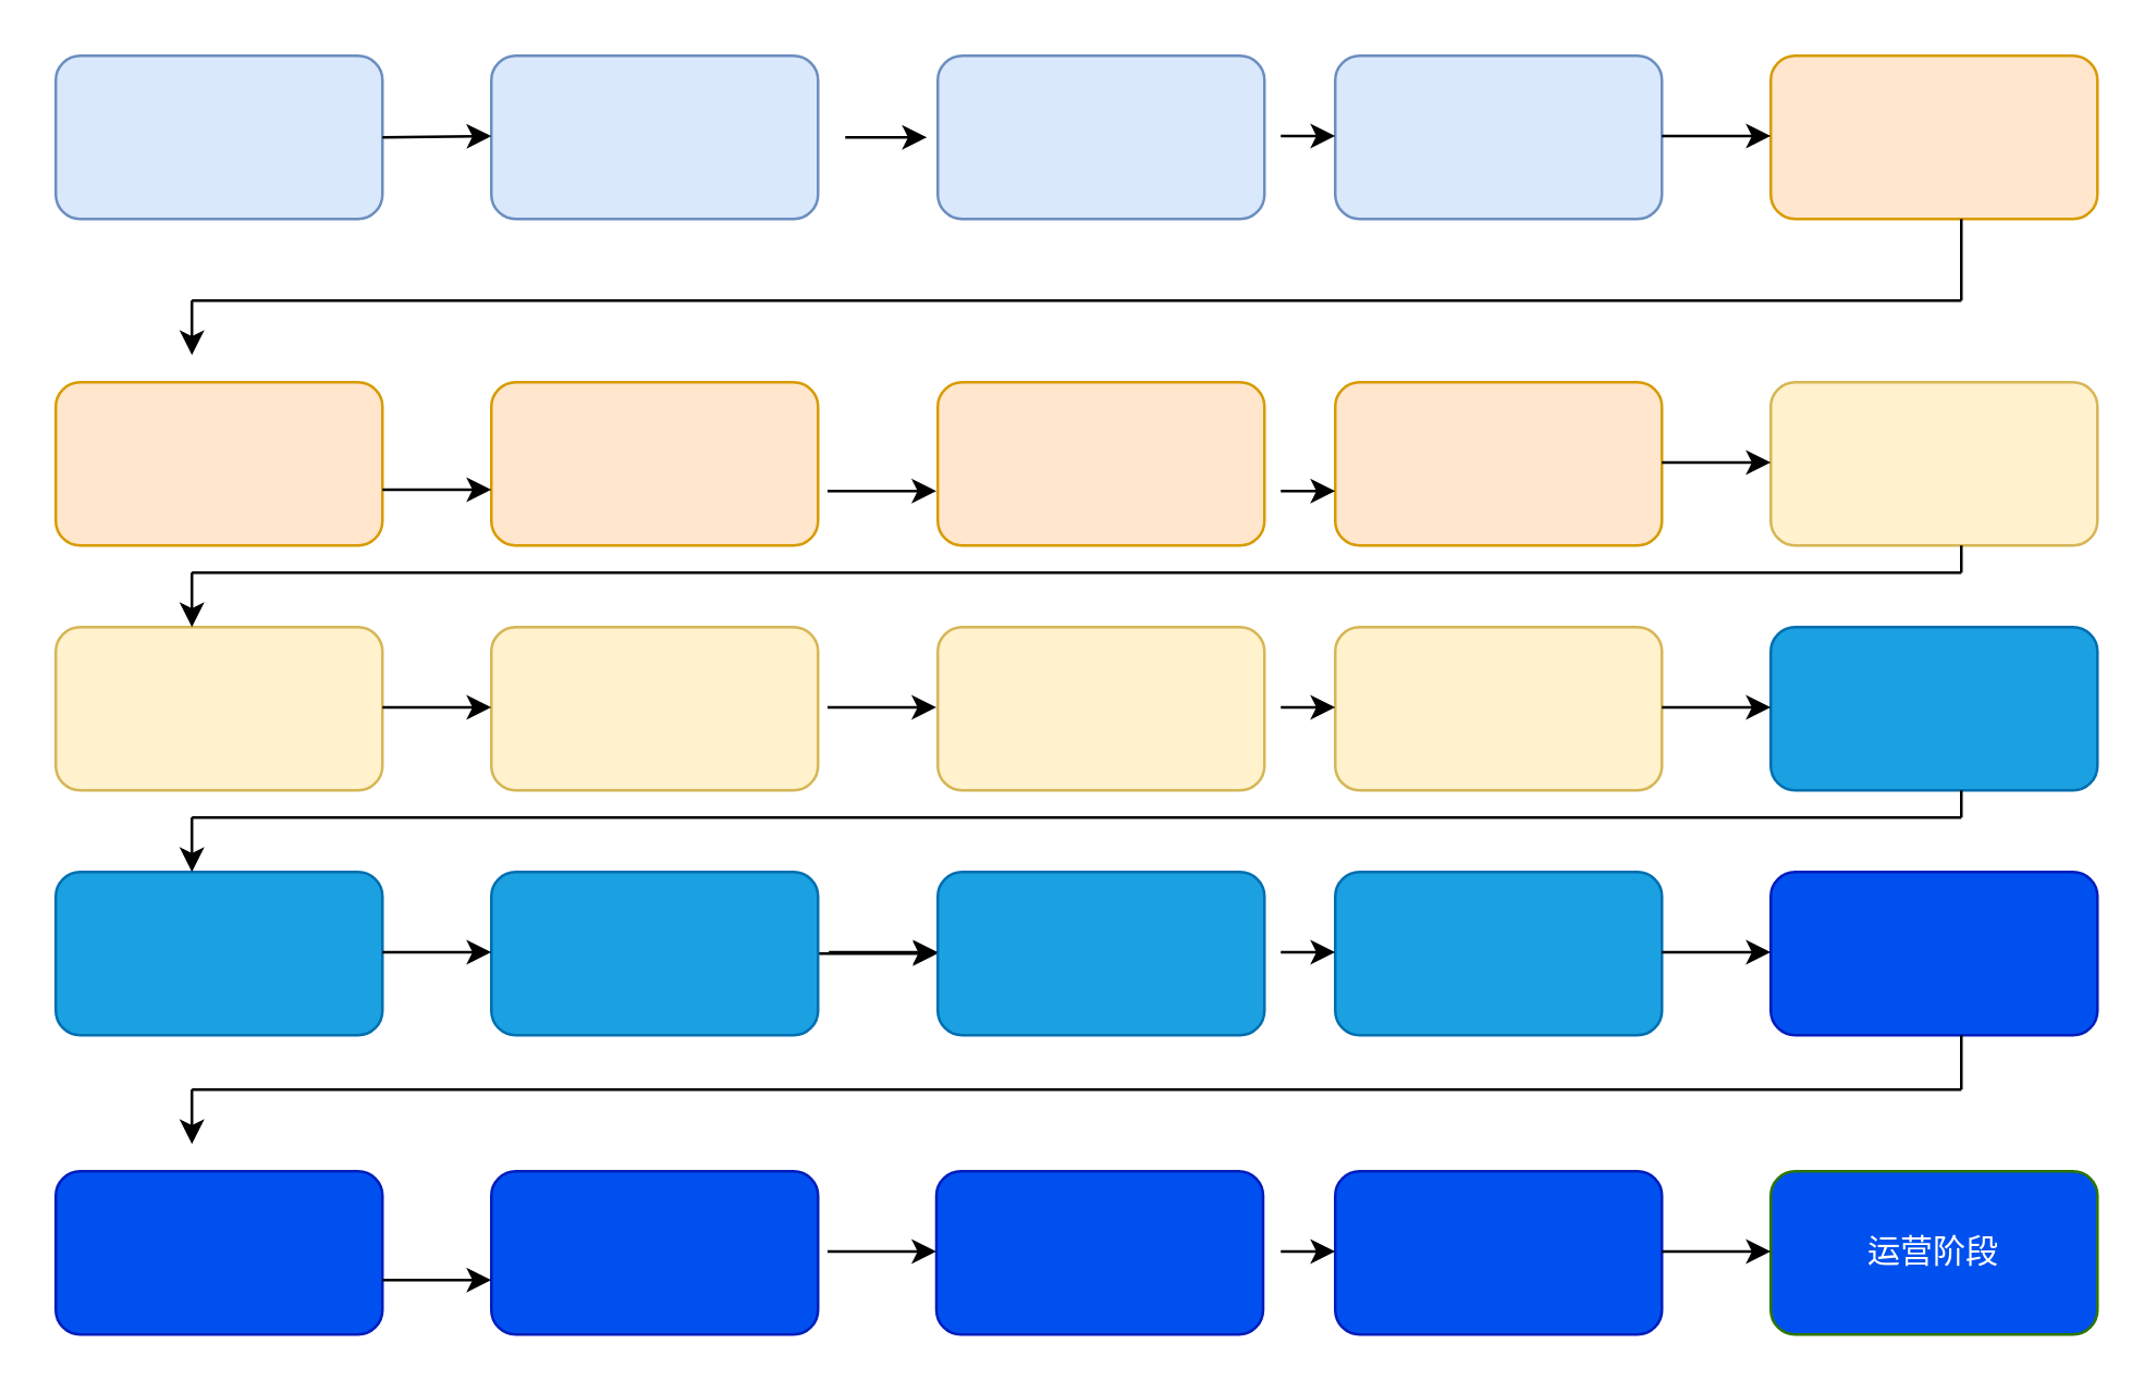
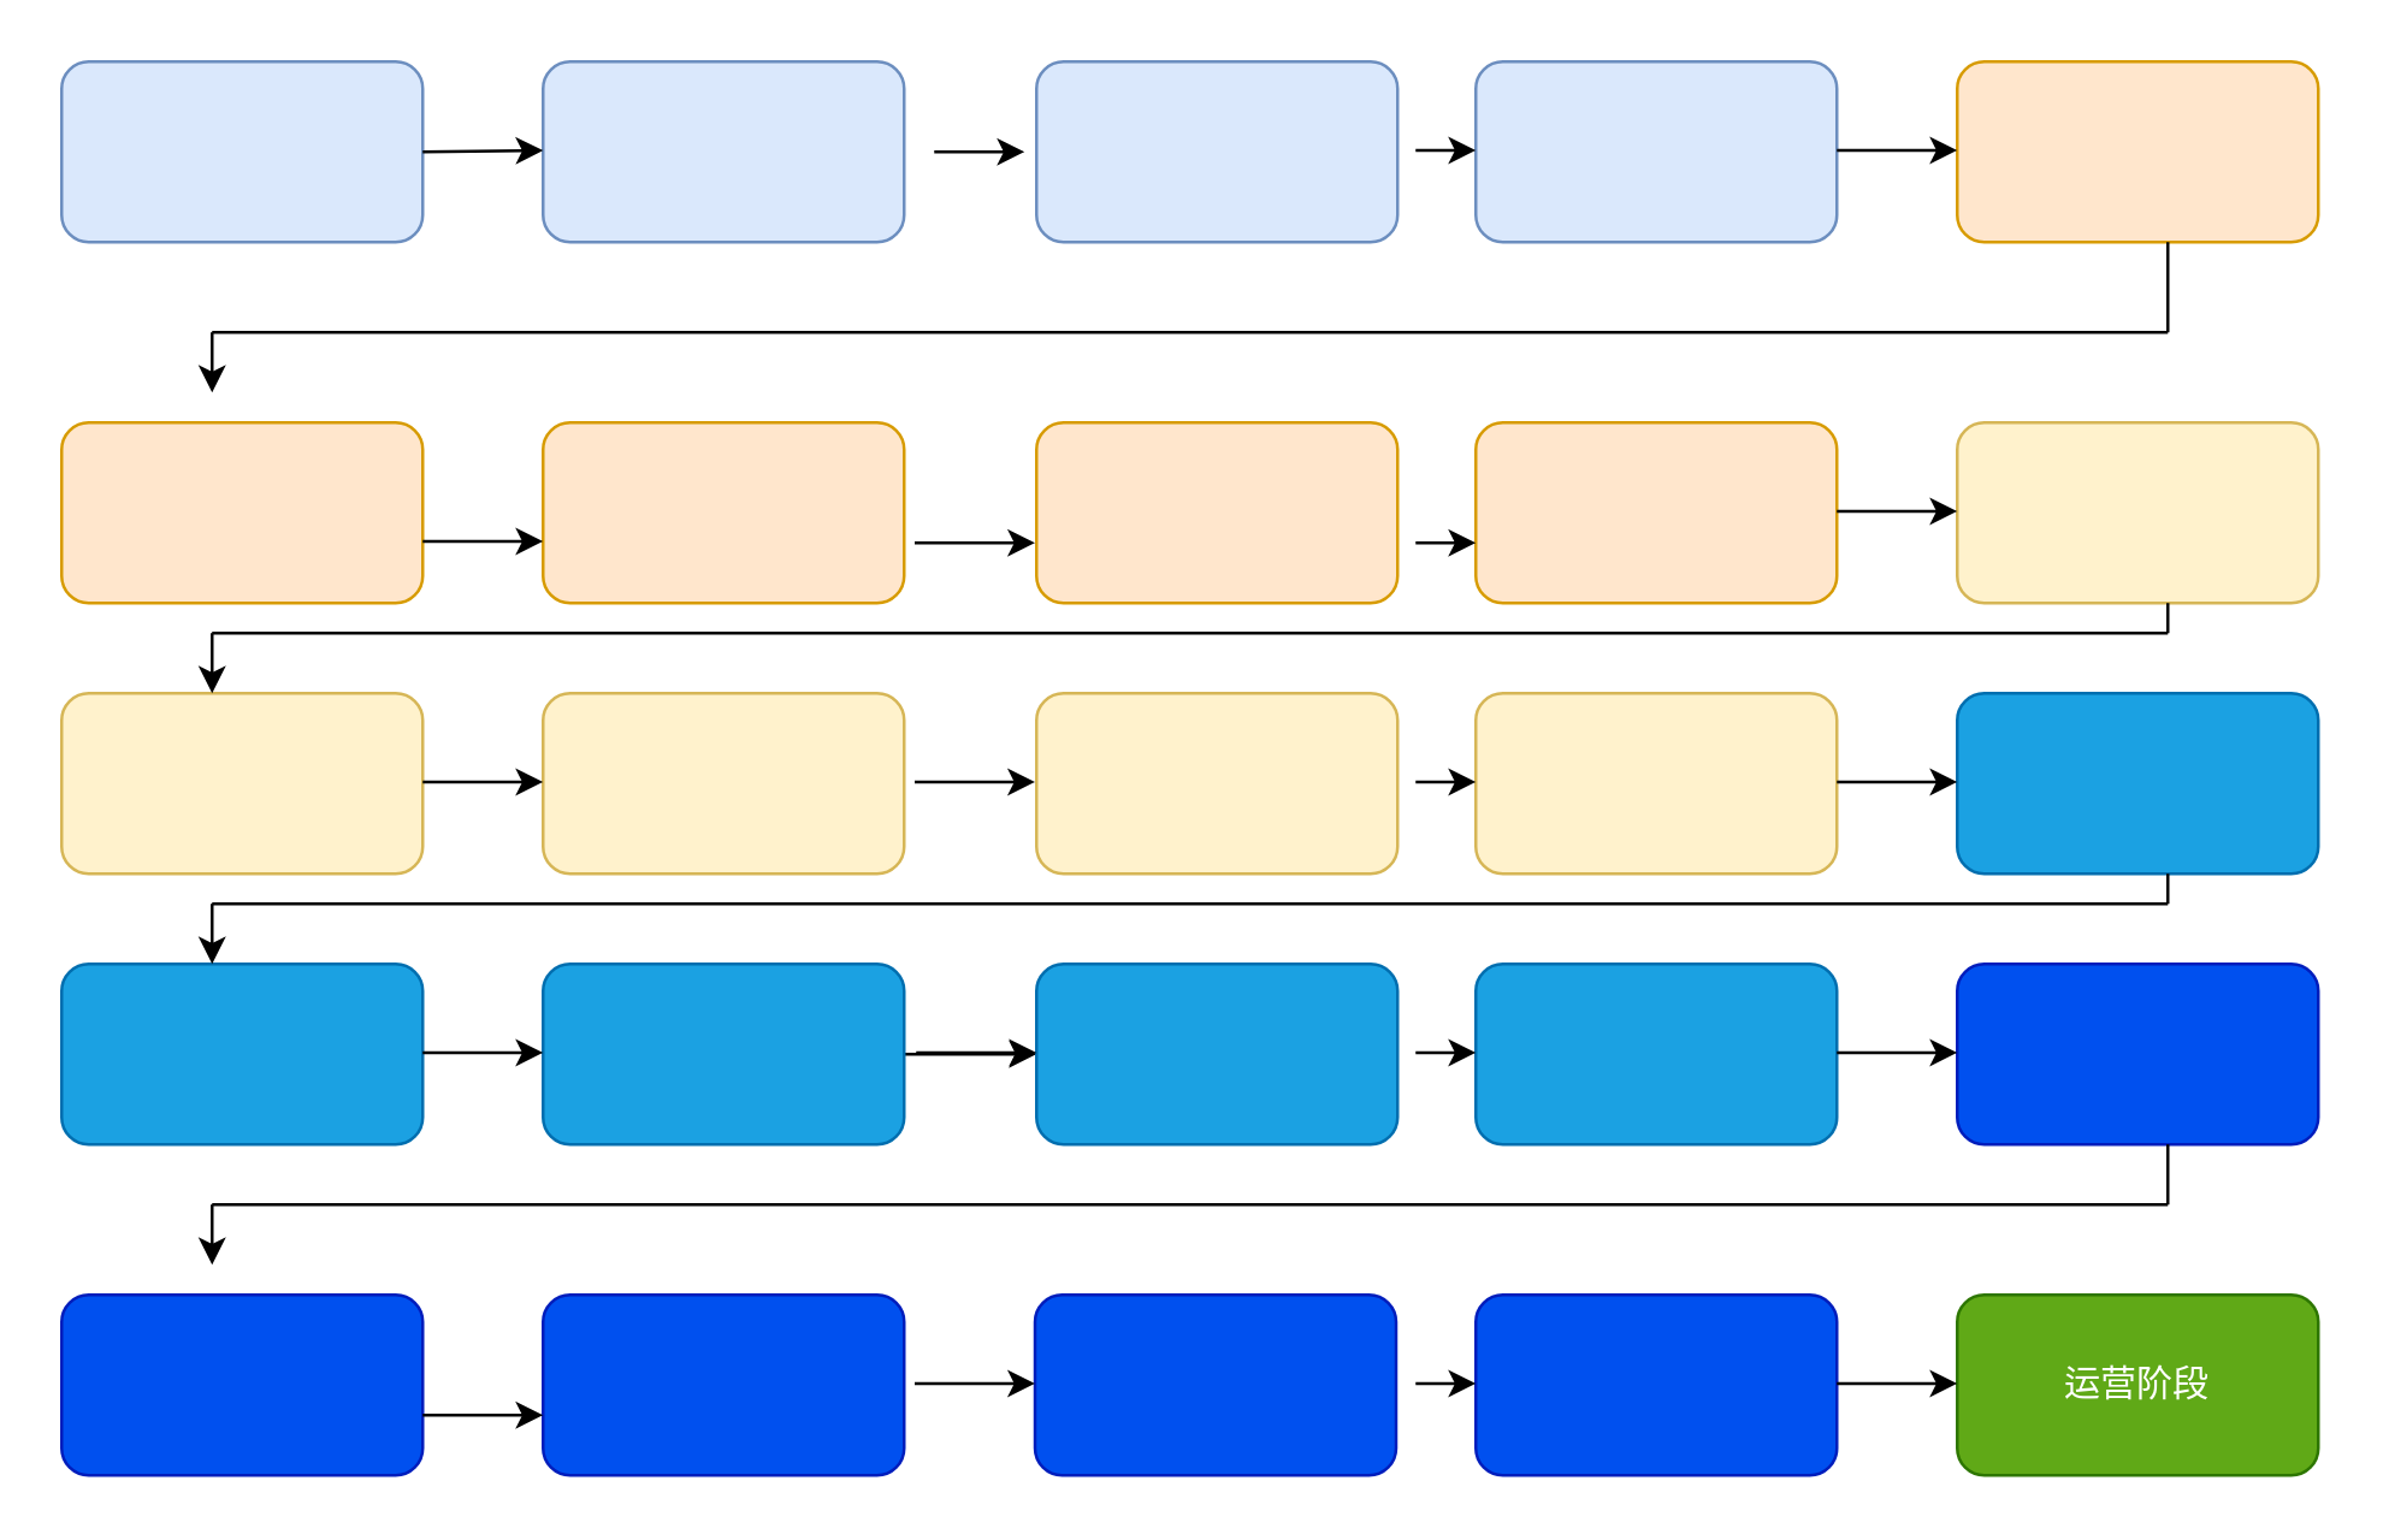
  <mxCell id="0" />
  <mxCell id="1" parent="0" />
  <mxCell id="2" value="" style="rounded=1;whiteSpace=wrap;html=1;fillColor=#dae8fc;strokeColor=#6c8ebf;" vertex="1" parent="1"><mxGeometry x="20" y="20" width="120" height="60" as="geometry" /></mxCell>
  <mxCell id="3" value="" style="rounded=1;whiteSpace=wrap;html=1;fillColor=#dae8fc;strokeColor=#6c8ebf;" vertex="1" parent="1"><mxGeometry x="180" y="20" width="120" height="60" as="geometry" /></mxCell>
  <mxCell id="4" value="" style="rounded=1;whiteSpace=wrap;html=1;fillColor=#dae8fc;strokeColor=#6c8ebf;" vertex="1" parent="1"><mxGeometry x="344" y="20" width="120" height="60" as="geometry" /></mxCell>
  <mxCell id="5" value="" style="rounded=1;whiteSpace=wrap;html=1;fillColor=#dae8fc;strokeColor=#6c8ebf;" vertex="1" parent="1"><mxGeometry x="490" y="20" width="120" height="60" as="geometry" /></mxCell>
  <mxCell id="6" value="" style="rounded=1;whiteSpace=wrap;html=1;fillColor=#ffe6cc;strokeColor=#d79b00;" vertex="1" parent="1"><mxGeometry x="650" y="20" width="120" height="60" as="geometry" /></mxCell>
  <mxCell id="7" value="" style="endArrow=none;html=1;" edge="1" parent="1"><mxGeometry width="50" height="50" relative="1" as="geometry"><mxPoint x="720" y="110" as="sourcePoint" /><mxPoint x="720" y="80" as="targetPoint" /></mxGeometry></mxCell>
  <mxCell id="8" value="" style="endArrow=none;html=1;" edge="1" parent="1"><mxGeometry width="50" height="50" relative="1" as="geometry"><mxPoint x="70" y="110" as="sourcePoint" /><mxPoint x="720" y="110" as="targetPoint" /><Array as="points"><mxPoint x="300" y="110" /></Array></mxGeometry></mxCell>
  <mxCell id="9" value="" style="rounded=1;whiteSpace=wrap;html=1;fillColor=#ffe6cc;strokeColor=#d79b00;" vertex="1" parent="1"><mxGeometry x="20" y="140" width="120" height="60" as="geometry" /></mxCell>
  <mxCell id="10" value="" style="rounded=1;whiteSpace=wrap;html=1;fillColor=#ffe6cc;strokeColor=#d79b00;" vertex="1" parent="1"><mxGeometry x="180" y="140" width="120" height="60" as="geometry" /></mxCell>
  <mxCell id="11" value="" style="rounded=1;whiteSpace=wrap;html=1;fillColor=#ffe6cc;strokeColor=#d79b00;" vertex="1" parent="1"><mxGeometry x="344" y="140" width="120" height="60" as="geometry" /></mxCell>
  <mxCell id="12" value="" style="rounded=1;whiteSpace=wrap;html=1;fillColor=#ffe6cc;strokeColor=#d79b00;" vertex="1" parent="1"><mxGeometry x="490" y="140" width="120" height="60" as="geometry" /></mxCell>
  <mxCell id="13" value="" style="rounded=1;whiteSpace=wrap;html=1;fillColor=#fff2cc;strokeColor=#d6b656;" vertex="1" parent="1"><mxGeometry x="650" y="140" width="120" height="60" as="geometry" /></mxCell>
  <mxCell id="14" value="" style="rounded=1;whiteSpace=wrap;html=1;fillColor=#fff2cc;strokeColor=#d6b656;" vertex="1" parent="1"><mxGeometry x="20" y="230" width="120" height="60" as="geometry" /></mxCell>
  <mxCell id="15" value="" style="rounded=1;whiteSpace=wrap;html=1;fillColor=#fff2cc;strokeColor=#d6b656;" vertex="1" parent="1"><mxGeometry x="180" y="230" width="120" height="60" as="geometry" /></mxCell>
  <mxCell id="16" value="" style="rounded=1;whiteSpace=wrap;html=1;fillColor=#fff2cc;strokeColor=#d6b656;" vertex="1" parent="1"><mxGeometry x="344" y="230" width="120" height="60" as="geometry" /></mxCell>
  <mxCell id="17" value="" style="rounded=1;whiteSpace=wrap;html=1;fillColor=#fff2cc;strokeColor=#d6b656;" vertex="1" parent="1"><mxGeometry x="490" y="230" width="120" height="60" as="geometry" /></mxCell>
  <mxCell id="18" value="" style="rounded=1;whiteSpace=wrap;html=1;fillColor=#1ba1e2;strokeColor=#006EAF;fontColor=#ffffff;" vertex="1" parent="1"><mxGeometry x="650" y="230" width="120" height="60" as="geometry" /></mxCell>
  <mxCell id="19" value="" style="rounded=1;whiteSpace=wrap;html=1;fillColor=#1ba1e2;strokeColor=#006EAF;fontColor=#ffffff;" vertex="1" parent="1"><mxGeometry x="20" y="320" width="120" height="60" as="geometry" /></mxCell>
  <mxCell id="20" value="" style="edgeStyle=orthogonalEdgeStyle;rounded=0;orthogonalLoop=1;jettySize=auto;html=1;" edge="1" parent="1" source="21" target="22"><mxGeometry relative="1" as="geometry" /></mxCell>
  <mxCell id="21" value="" style="rounded=1;whiteSpace=wrap;html=1;fillColor=#1ba1e2;strokeColor=#006EAF;fontColor=#ffffff;" vertex="1" parent="1"><mxGeometry x="180" y="320" width="120" height="60" as="geometry" /></mxCell>
  <mxCell id="22" value="" style="rounded=1;whiteSpace=wrap;html=1;fillColor=#1ba1e2;strokeColor=#006EAF;fontColor=#ffffff;" vertex="1" parent="1"><mxGeometry x="344" y="320" width="120" height="60" as="geometry" /></mxCell>
  <mxCell id="23" value="" style="rounded=1;whiteSpace=wrap;html=1;fillColor=#1ba1e2;strokeColor=#006EAF;fontColor=#ffffff;" vertex="1" parent="1"><mxGeometry x="490" y="320" width="120" height="60" as="geometry" /></mxCell>
  <mxCell id="24" value="" style="rounded=1;whiteSpace=wrap;html=1;fillColor=#0050ef;strokeColor=#001DBC;fontColor=#ffffff;" vertex="1" parent="1"><mxGeometry x="650" y="320" width="120" height="60" as="geometry" /></mxCell>
  <mxCell id="25" value="" style="rounded=1;whiteSpace=wrap;html=1;fillColor=#0050ef;strokeColor=#001DBC;fontColor=#ffffff;" vertex="1" parent="1"><mxGeometry x="20" y="430" width="120" height="60" as="geometry" /></mxCell>
  <mxCell id="26" value="" style="rounded=1;whiteSpace=wrap;html=1;fillColor=#0050ef;strokeColor=#001DBC;fontColor=#ffffff;" vertex="1" parent="1"><mxGeometry x="180" y="430" width="120" height="60" as="geometry" /></mxCell>
  <mxCell id="27" value="" style="rounded=1;whiteSpace=wrap;html=1;fillColor=#0050ef;strokeColor=#001DBC;fontColor=#ffffff;" vertex="1" parent="1"><mxGeometry x="343.5" y="430" width="120" height="60" as="geometry" /></mxCell>
  <mxCell id="28" value="" style="rounded=1;whiteSpace=wrap;html=1;fillColor=#0050ef;strokeColor=#001DBC;fontColor=#ffffff;" vertex="1" parent="1"><mxGeometry x="490" y="430" width="120" height="60" as="geometry" /></mxCell>
- <mxCell id="29" value="运营阶段" style="rounded=1;whiteSpace=wrap;html=1;fillColor=#0050ef;strokeColor=#2D7600;fontColor=#ffffff;" vertex="1" parent="1"><mxGeometry x="650" y="430" width="120" height="60" as="geometry" /></mxCell>
+ <mxCell id="29" value="运营阶段" style="rounded=1;whiteSpace=wrap;html=1;fillColor=#60a917;strokeColor=#2D7600;fontColor=#ffffff;" vertex="1" parent="1"><mxGeometry x="650" y="430" width="120" height="60" as="geometry" /></mxCell>
  <mxCell id="30" value="" style="endArrow=classic;html=1;" edge="1" parent="1"><mxGeometry width="50" height="50" relative="1" as="geometry"><mxPoint x="70" y="110" as="sourcePoint" /><mxPoint x="70" y="130" as="targetPoint" /></mxGeometry></mxCell>
  <mxCell id="31" value="" style="endArrow=none;html=1;" edge="1" parent="1"><mxGeometry width="50" height="50" relative="1" as="geometry"><mxPoint x="70" y="210" as="sourcePoint" /><mxPoint x="720" y="210" as="targetPoint" /><Array as="points"><mxPoint x="300" y="210" /></Array></mxGeometry></mxCell>
  <mxCell id="32" value="" style="endArrow=classic;html=1;" edge="1" parent="1"><mxGeometry width="50" height="50" relative="1" as="geometry"><mxPoint x="70" y="210" as="sourcePoint" /><mxPoint x="70" y="230" as="targetPoint" /></mxGeometry></mxCell>
  <mxCell id="33" value="" style="endArrow=none;html=1;" edge="1" parent="1"><mxGeometry width="50" height="50" relative="1" as="geometry"><mxPoint x="70" y="300" as="sourcePoint" /><mxPoint x="720" y="300" as="targetPoint" /><Array as="points"><mxPoint x="300" y="300" /></Array></mxGeometry></mxCell>
  <mxCell id="34" value="" style="endArrow=classic;html=1;" edge="1" parent="1"><mxGeometry width="50" height="50" relative="1" as="geometry"><mxPoint x="70" y="300" as="sourcePoint" /><mxPoint x="70" y="320" as="targetPoint" /></mxGeometry></mxCell>
  <mxCell id="35" value="" style="endArrow=none;html=1;" edge="1" parent="1"><mxGeometry width="50" height="50" relative="1" as="geometry"><mxPoint x="70" y="400" as="sourcePoint" /><mxPoint x="720" y="400" as="targetPoint" /><Array as="points"><mxPoint x="300" y="400" /></Array></mxGeometry></mxCell>
  <mxCell id="36" value="" style="endArrow=classic;html=1;" edge="1" parent="1"><mxGeometry width="50" height="50" relative="1" as="geometry"><mxPoint x="70" y="400" as="sourcePoint" /><mxPoint x="70" y="420" as="targetPoint" /></mxGeometry></mxCell>
  <mxCell id="37" value="" style="endArrow=none;html=1;" edge="1" parent="1"><mxGeometry width="50" height="50" relative="1" as="geometry"><mxPoint x="720" y="210" as="sourcePoint" /><mxPoint x="720" y="200" as="targetPoint" /></mxGeometry></mxCell>
  <mxCell id="38" value="" style="endArrow=none;html=1;" edge="1" parent="1"><mxGeometry width="50" height="50" relative="1" as="geometry"><mxPoint x="720" y="300" as="sourcePoint" /><mxPoint x="720" y="290" as="targetPoint" /></mxGeometry></mxCell>
  <mxCell id="39" value="" style="endArrow=none;html=1;" edge="1" parent="1"><mxGeometry width="50" height="50" relative="1" as="geometry"><mxPoint x="720" y="400" as="sourcePoint" /><mxPoint x="720" y="380" as="targetPoint" /></mxGeometry></mxCell>
  <mxCell id="40" value="" style="endArrow=classic;html=1;exitX=1;exitY=0.5;exitDx=0;exitDy=0;" edge="1" parent="1" source="2"><mxGeometry width="50" height="50" relative="1" as="geometry"><mxPoint x="150" y="49.5" as="sourcePoint" /><mxPoint x="180" y="49.5" as="targetPoint" /></mxGeometry></mxCell>
  <mxCell id="41" value="" style="endArrow=classic;html=1;" edge="1" parent="1"><mxGeometry width="50" height="50" relative="1" as="geometry"><mxPoint x="310" y="50" as="sourcePoint" /><mxPoint x="340" y="50" as="targetPoint" /></mxGeometry></mxCell>
  <mxCell id="42" value="" style="endArrow=classic;html=1;" edge="1" parent="1"><mxGeometry width="50" height="50" relative="1" as="geometry"><mxPoint x="303.5" y="180" as="sourcePoint" /><mxPoint x="343.5" y="180" as="targetPoint" /></mxGeometry></mxCell>
  <mxCell id="43" value="" style="endArrow=classic;html=1;" edge="1" parent="1"><mxGeometry width="50" height="50" relative="1" as="geometry"><mxPoint x="303.5" y="259.5" as="sourcePoint" /><mxPoint x="343.5" y="259.5" as="targetPoint" /></mxGeometry></mxCell>
  <mxCell id="44" value="" style="endArrow=classic;html=1;" edge="1" parent="1"><mxGeometry width="50" height="50" relative="1" as="geometry"><mxPoint x="304" y="349.5" as="sourcePoint" /><mxPoint x="344" y="349.5" as="targetPoint" /></mxGeometry></mxCell>
  <mxCell id="45" value="" style="endArrow=classic;html=1;" edge="1" parent="1"><mxGeometry width="50" height="50" relative="1" as="geometry"><mxPoint x="303.5" y="459.5" as="sourcePoint" /><mxPoint x="343.5" y="459.5" as="targetPoint" /></mxGeometry></mxCell>
  <mxCell id="46" value="" style="endArrow=classic;html=1;" edge="1" parent="1"><mxGeometry width="50" height="50" relative="1" as="geometry"><mxPoint x="140" y="179.5" as="sourcePoint" /><mxPoint x="180" y="179.5" as="targetPoint" /></mxGeometry></mxCell>
  <mxCell id="47" value="" style="endArrow=classic;html=1;" edge="1" parent="1"><mxGeometry width="50" height="50" relative="1" as="geometry"><mxPoint x="140" y="259.5" as="sourcePoint" /><mxPoint x="180" y="259.5" as="targetPoint" /></mxGeometry></mxCell>
  <mxCell id="48" value="" style="endArrow=classic;html=1;" edge="1" parent="1"><mxGeometry width="50" height="50" relative="1" as="geometry"><mxPoint x="140" y="349.5" as="sourcePoint" /><mxPoint x="180" y="349.5" as="targetPoint" /></mxGeometry></mxCell>
  <mxCell id="49" value="" style="endArrow=classic;html=1;" edge="1" parent="1"><mxGeometry width="50" height="50" relative="1" as="geometry"><mxPoint x="140" y="470" as="sourcePoint" /><mxPoint x="180" y="470" as="targetPoint" /></mxGeometry></mxCell>
  <mxCell id="50" value="" style="endArrow=classic;html=1;" edge="1" parent="1"><mxGeometry width="50" height="50" relative="1" as="geometry"><mxPoint x="610" y="49.5" as="sourcePoint" /><mxPoint x="650" y="49.5" as="targetPoint" /></mxGeometry></mxCell>
  <mxCell id="51" value="" style="endArrow=classic;html=1;" edge="1" parent="1"><mxGeometry width="50" height="50" relative="1" as="geometry"><mxPoint x="610" y="459.5" as="sourcePoint" /><mxPoint x="650" y="459.5" as="targetPoint" /></mxGeometry></mxCell>
  <mxCell id="52" value="" style="endArrow=classic;html=1;" edge="1" parent="1"><mxGeometry width="50" height="50" relative="1" as="geometry"><mxPoint x="610" y="349.5" as="sourcePoint" /><mxPoint x="650" y="349.5" as="targetPoint" /></mxGeometry></mxCell>
  <mxCell id="53" value="" style="endArrow=classic;html=1;" edge="1" parent="1"><mxGeometry width="50" height="50" relative="1" as="geometry"><mxPoint x="610" y="259.5" as="sourcePoint" /><mxPoint x="650" y="259.5" as="targetPoint" /></mxGeometry></mxCell>
  <mxCell id="54" value="" style="endArrow=classic;html=1;" edge="1" parent="1"><mxGeometry width="50" height="50" relative="1" as="geometry"><mxPoint x="610" y="169.5" as="sourcePoint" /><mxPoint x="650" y="169.5" as="targetPoint" /></mxGeometry></mxCell>
  <mxCell id="55" value="" style="endArrow=classic;html=1;" edge="1" parent="1"><mxGeometry width="50" height="50" relative="1" as="geometry"><mxPoint x="470" y="349.5" as="sourcePoint" /><mxPoint x="490" y="349.5" as="targetPoint" /></mxGeometry></mxCell>
  <mxCell id="56" value="" style="endArrow=classic;html=1;" edge="1" parent="1"><mxGeometry width="50" height="50" relative="1" as="geometry"><mxPoint x="470" y="259.5" as="sourcePoint" /><mxPoint x="490" y="259.5" as="targetPoint" /></mxGeometry></mxCell>
  <mxCell id="57" value="" style="endArrow=classic;html=1;" edge="1" parent="1"><mxGeometry width="50" height="50" relative="1" as="geometry"><mxPoint x="470" y="180" as="sourcePoint" /><mxPoint x="490" y="180" as="targetPoint" /></mxGeometry></mxCell>
  <mxCell id="58" value="" style="endArrow=classic;html=1;" edge="1" parent="1"><mxGeometry width="50" height="50" relative="1" as="geometry"><mxPoint x="470" y="49.5" as="sourcePoint" /><mxPoint x="490" y="49.5" as="targetPoint" /></mxGeometry></mxCell>
  <mxCell id="59" value="" style="endArrow=classic;html=1;" edge="1" parent="1"><mxGeometry width="50" height="50" relative="1" as="geometry"><mxPoint x="470" y="459.5" as="sourcePoint" /><mxPoint x="490" y="459.5" as="targetPoint" /></mxGeometry></mxCell>
